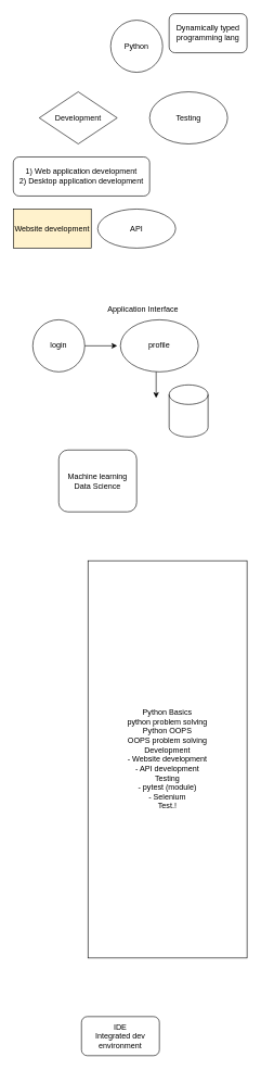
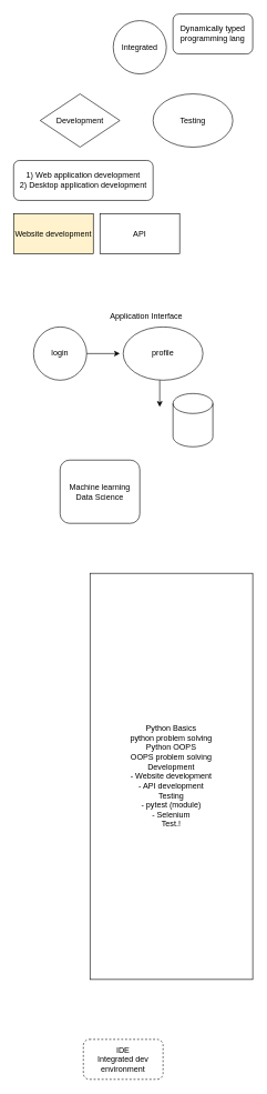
  <mxCell id="0" />
  <mxCell id="1" parent="0" />
- <mxCell id="2" value="Python" style="ellipse;whiteSpace=wrap;html=1;aspect=fixed;" vertex="1" parent="1"><mxGeometry x="170" y="30" width="80" height="80" as="geometry" /></mxCell>
+ <mxCell id="2" value="Integrated" style="ellipse;whiteSpace=wrap;html=1;aspect=fixed;" vertex="1" parent="1"><mxGeometry x="170" y="30" width="80" height="80" as="geometry" /></mxCell>
  <mxCell id="3" value="Dynamically typed programming lang" style="rounded=1;whiteSpace=wrap;html=1;" vertex="1" parent="1"><mxGeometry x="260" y="20" width="120" height="60" as="geometry" /></mxCell>
  <mxCell id="4" value="Development" style="rhombus;whiteSpace=wrap;html=1;" vertex="1" parent="1"><mxGeometry x="60" y="140" width="120" height="80" as="geometry" /></mxCell>
  <mxCell id="5" value="Testing" style="ellipse;whiteSpace=wrap;html=1;" vertex="1" parent="1"><mxGeometry x="230" y="140" width="120" height="80" as="geometry" /></mxCell>
  <mxCell id="6" value="1) Web application development&lt;br&gt;2) Desktop application development&lt;br&gt;" style="rounded=1;whiteSpace=wrap;html=1;" vertex="1" parent="1"><mxGeometry x="20" y="240" width="210" height="60" as="geometry" /></mxCell>
  <mxCell id="7" value="Website development" style="rounded=0;whiteSpace=wrap;html=1;fillColor=#fff2cc;" vertex="1" parent="1"><mxGeometry x="20" y="320" width="120" height="60" as="geometry" /></mxCell>
- <mxCell id="8" value="API" style="ellipse;whiteSpace=wrap;html=1;" vertex="1" parent="1"><mxGeometry x="150" y="320" width="120" height="60" as="geometry" /></mxCell>
+ <mxCell id="8" value="API" style="rounded=0;whiteSpace=wrap;html=1;" vertex="1" parent="1"><mxGeometry x="150" y="320" width="120" height="60" as="geometry" /></mxCell>
  <mxCell id="9" value="login" style="ellipse;whiteSpace=wrap;html=1;aspect=fixed;" vertex="1" parent="1"><mxGeometry x="50" y="490" width="80" height="80" as="geometry" /></mxCell>
  <mxCell id="10" value="" style="endArrow=classic;html=1;rounded=0;" edge="1" parent="1"><mxGeometry width="50" height="50" relative="1" as="geometry"><mxPoint x="130" y="530" as="sourcePoint" /><mxPoint x="180" y="530" as="targetPoint" /></mxGeometry></mxCell>
  <mxCell id="11" value="profile" style="ellipse;whiteSpace=wrap;html=1;" vertex="1" parent="1"><mxGeometry x="185" y="490" width="120" height="80" as="geometry" /></mxCell>
  <mxCell id="12" value="" style="endArrow=classic;html=1;rounded=0;" edge="1" parent="1"><mxGeometry width="50" height="50" relative="1" as="geometry"><mxPoint x="240" y="570" as="sourcePoint" /><mxPoint x="240" y="610" as="targetPoint" /></mxGeometry></mxCell>
  <mxCell id="13" value="" style="shape=cylinder3;whiteSpace=wrap;html=1;boundedLbl=1;backgroundOutline=1;size=15;" vertex="1" parent="1"><mxGeometry x="260" y="590" width="60" height="80" as="geometry" /></mxCell>
  <mxCell id="14" value="Application Interface" style="text;html=1;strokeColor=none;fillColor=none;align=center;verticalAlign=middle;whiteSpace=wrap;rounded=0;" vertex="1" parent="1"><mxGeometry x="135" y="460" width="170" height="30" as="geometry" /></mxCell>
  <mxCell id="15" value="Machine learning&lt;br&gt;Data Science" style="rounded=1;whiteSpace=wrap;html=1;" vertex="1" parent="1"><mxGeometry x="90" y="690" width="120" height="95" as="geometry" /></mxCell>
  <mxCell id="16" value="Python Basics&lt;br&gt;python problem solving&lt;br&gt;Python OOPS&lt;br&gt;OOPS problem solving&lt;br&gt;Development&lt;br&gt;- Website development&lt;br&gt;- API development&lt;br&gt;Testing&lt;br&gt;- pytest (module)&lt;br&gt;- Selenium&lt;br&gt;Test.!&lt;br&gt;" style="rounded=0;whiteSpace=wrap;html=1;" vertex="1" parent="1"><mxGeometry x="135" y="860" width="245" height="610" as="geometry" /></mxCell>
- <mxCell id="17" value="IDE&lt;br&gt;Integrated dev environment" style="rounded=1;whiteSpace=wrap;html=1;" vertex="1" parent="1"><mxGeometry x="125" y="1560" width="120" height="60" as="geometry" /></mxCell>
+ <mxCell id="17" value="IDE&lt;br&gt;Integrated dev environment" style="rounded=1;whiteSpace=wrap;html=1;dashed=1;" vertex="1" parent="1"><mxGeometry x="125" y="1560" width="120" height="60" as="geometry" /></mxCell>
